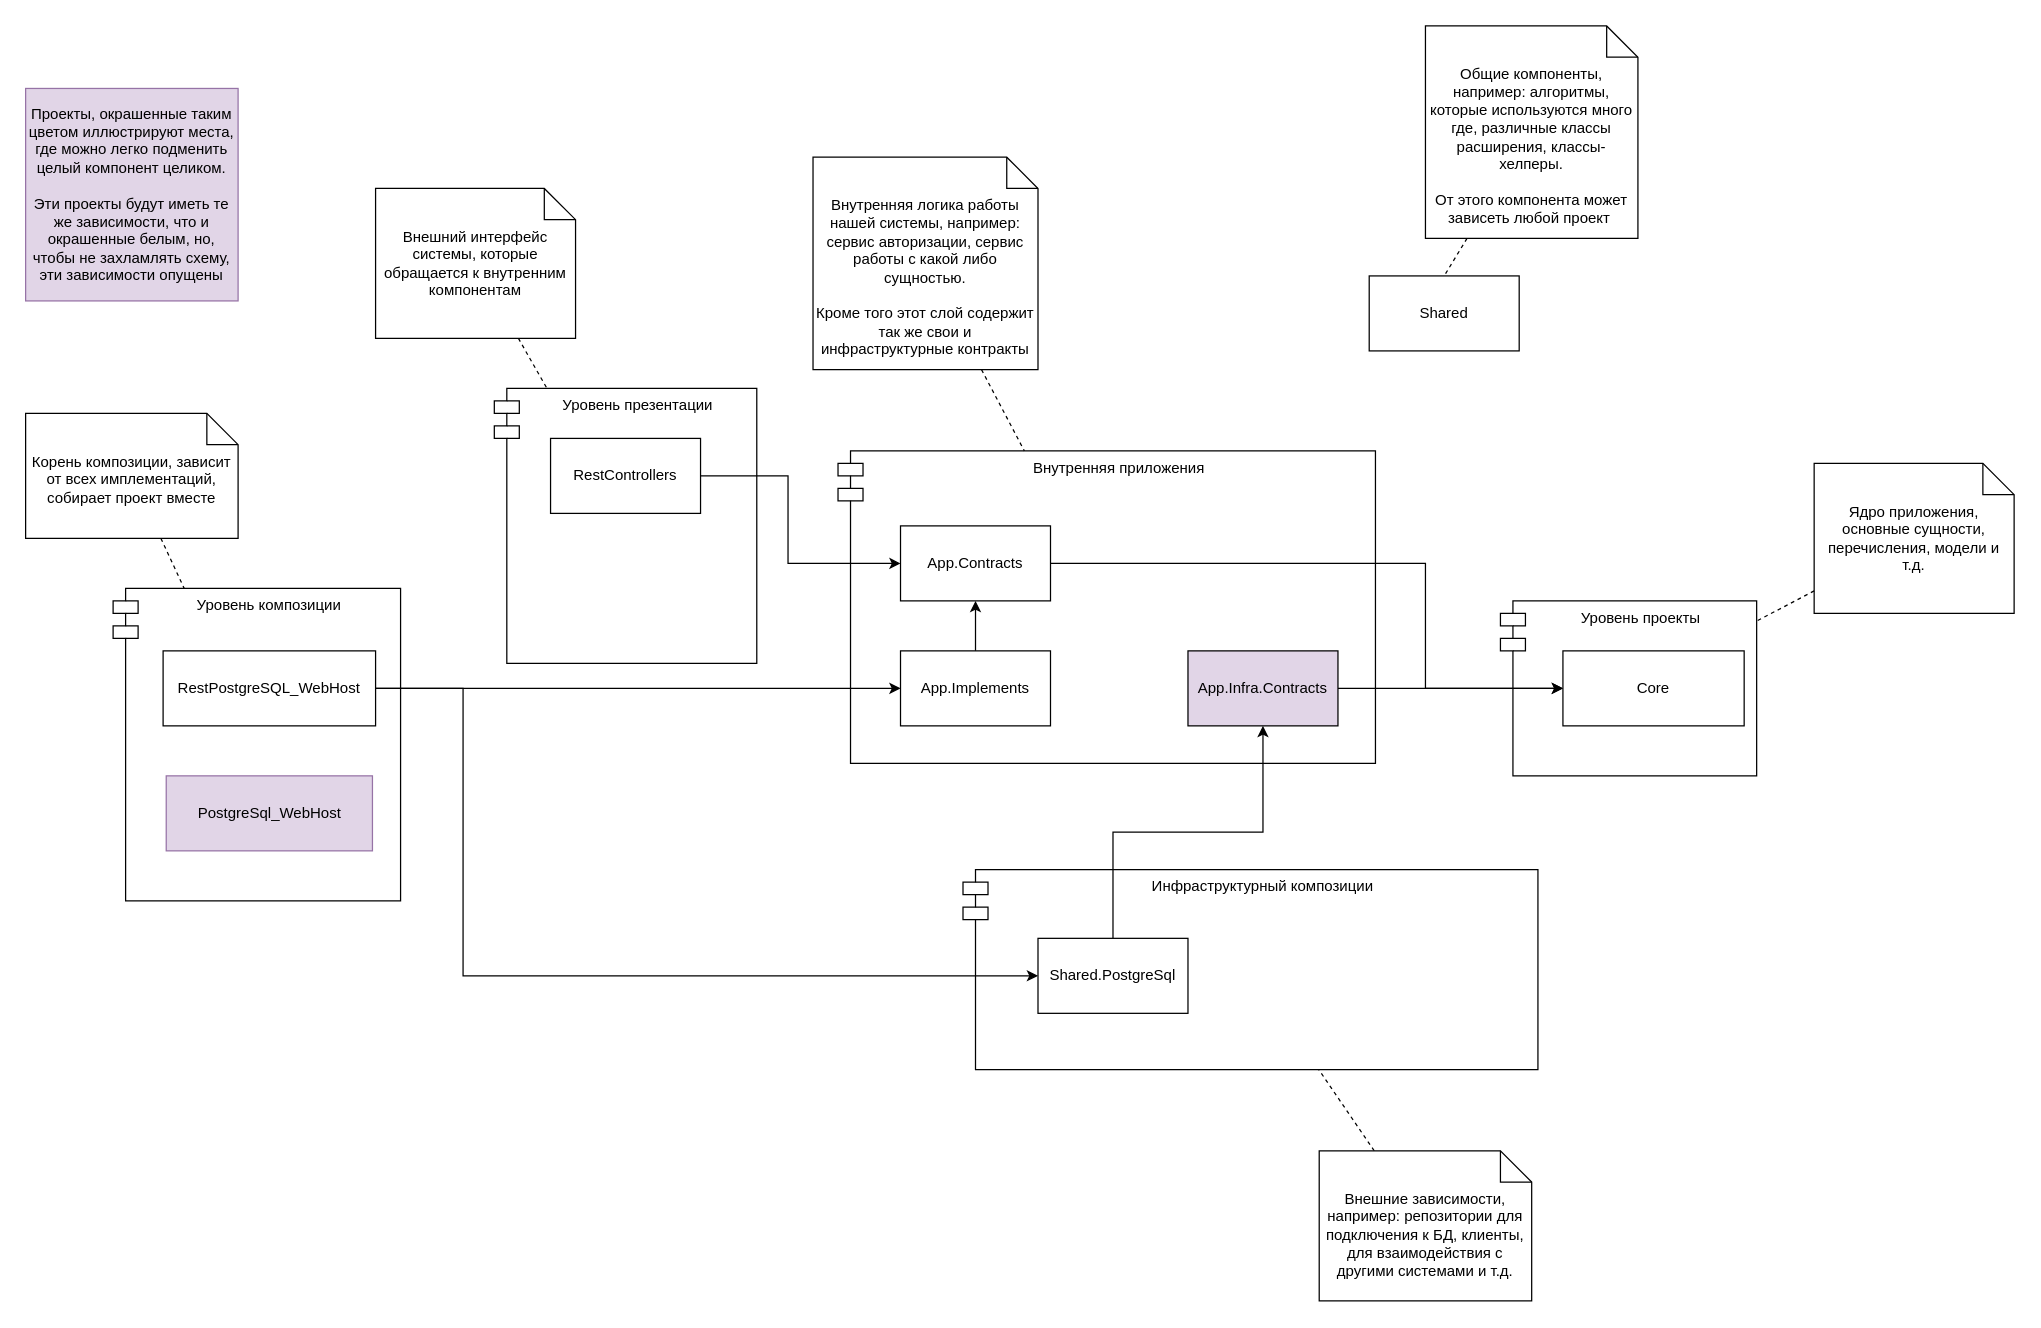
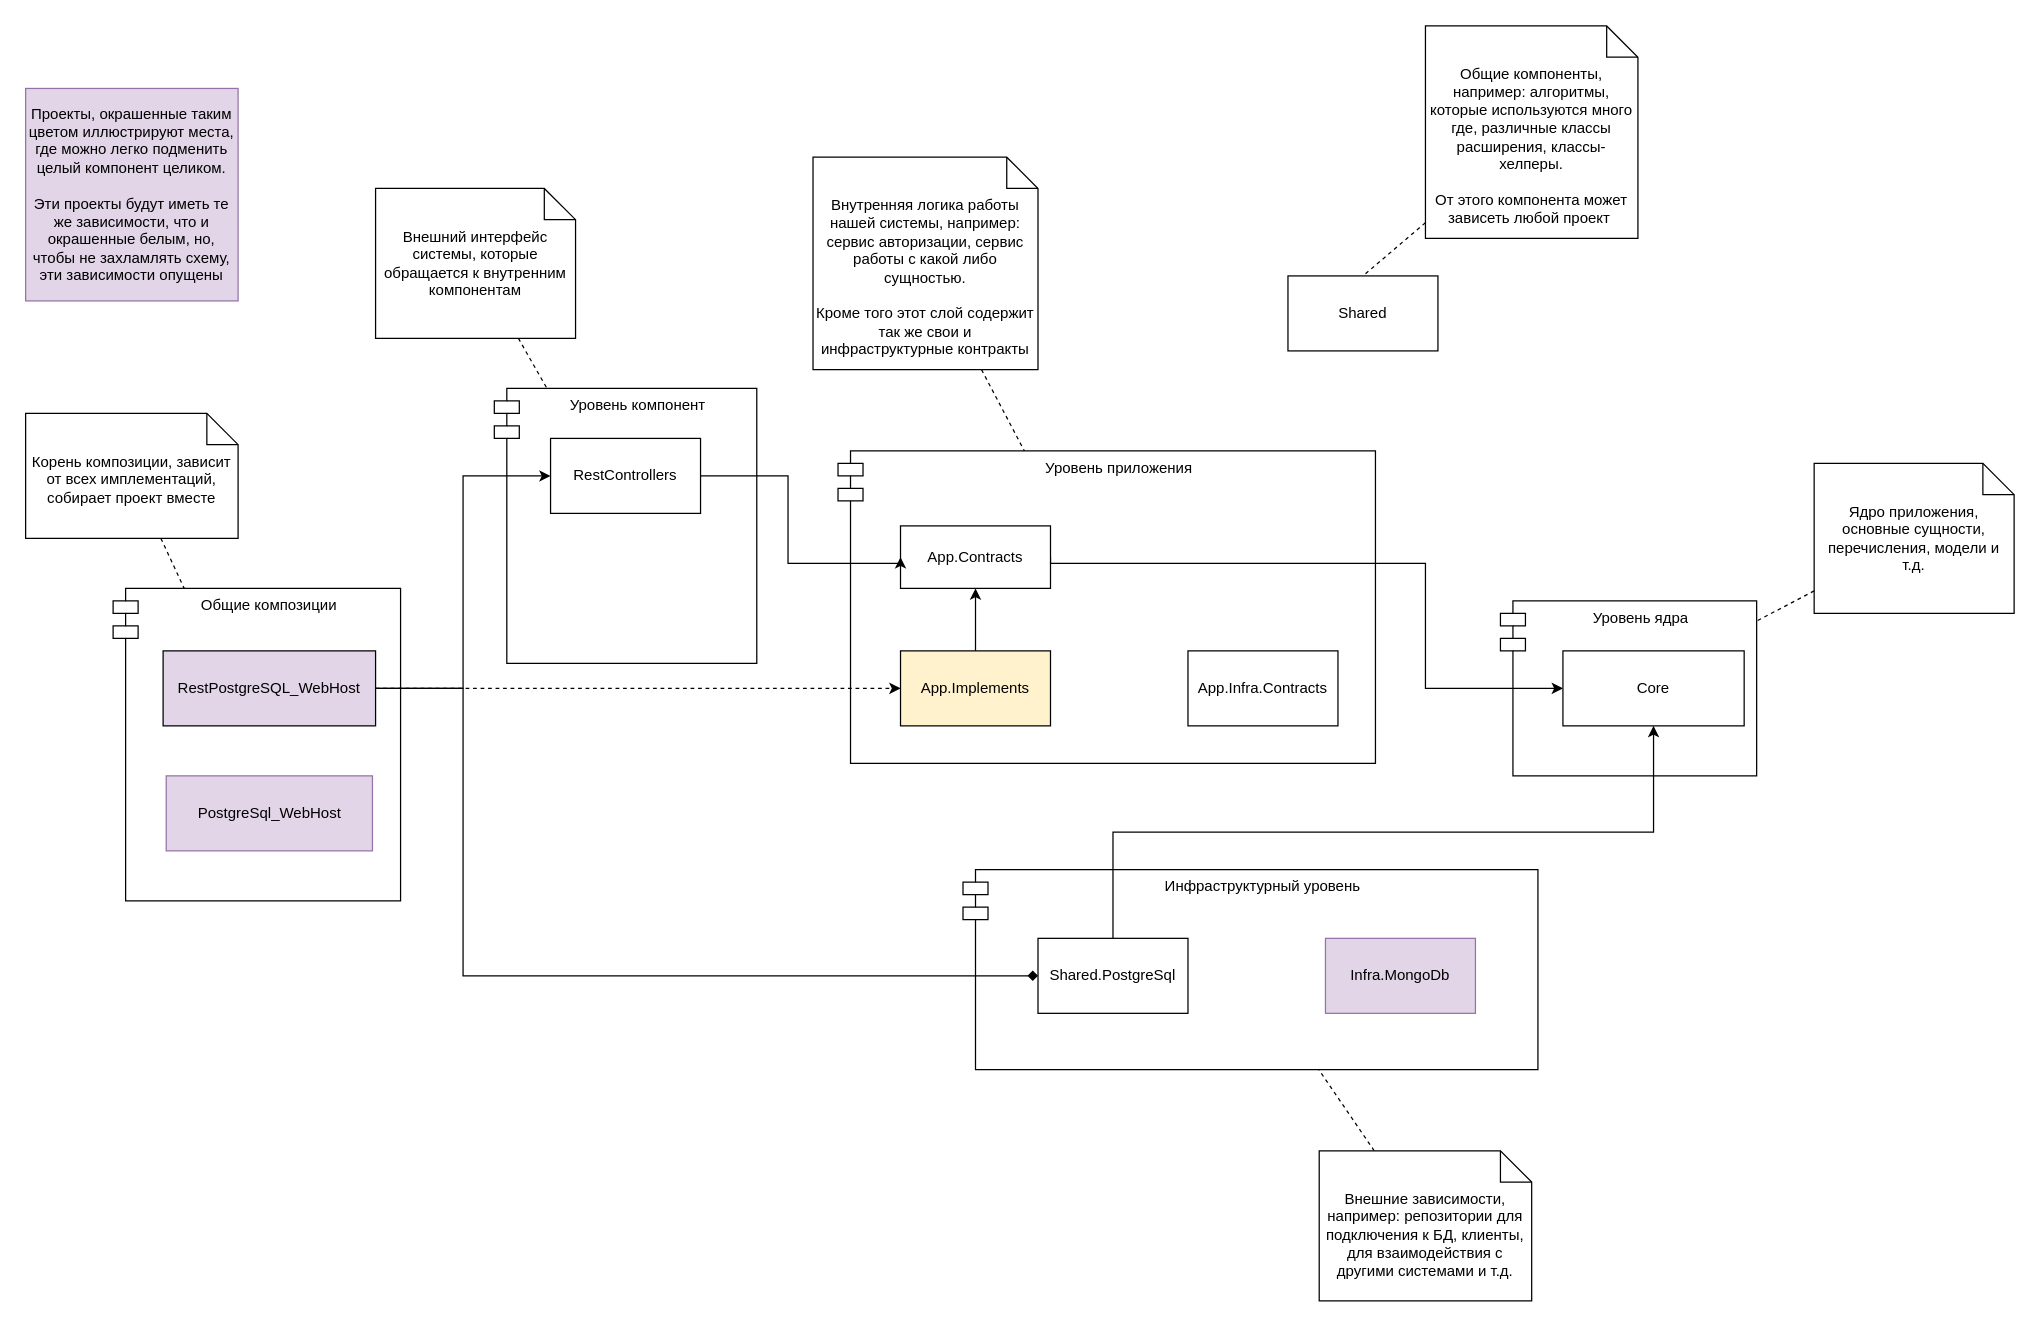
  <mxCell id="0" />
  <mxCell id="1" parent="0" />
- <mxCell id="2" value="Уровень проекты" style="shape=module;align=left;spacingLeft=20;align=center;verticalAlign=top;whiteSpace=wrap;html=1;" vertex="1" parent="1"><mxGeometry x="1200" y="480" width="205" height="140" as="geometry" /></mxCell>
- <mxCell id="3" value="Уровень композиции" style="shape=module;align=left;spacingLeft=20;align=center;verticalAlign=top;whiteSpace=wrap;html=1;" vertex="1" parent="1"><mxGeometry x="90" y="470" width="230" height="250" as="geometry" /></mxCell>
- <mxCell id="4" value="Уровень презентации" style="shape=module;align=left;spacingLeft=20;align=center;verticalAlign=top;whiteSpace=wrap;html=1;" vertex="1" parent="1"><mxGeometry x="395" y="310" width="210" height="220" as="geometry" /></mxCell>
- <mxCell id="5" value="Внутренняя приложения" style="shape=module;align=left;spacingLeft=20;align=center;verticalAlign=top;whiteSpace=wrap;html=1;" parent="1" vertex="1"><mxGeometry x="670" y="360" width="430" height="250" as="geometry" /></mxCell>
+ <mxCell id="2" value="Уровень ядра" style="shape=module;align=left;spacingLeft=20;align=center;verticalAlign=top;whiteSpace=wrap;html=1;" vertex="1" parent="1"><mxGeometry x="1200" y="480" width="205" height="140" as="geometry" /></mxCell>
+ <mxCell id="3" value="Общие композиции" style="shape=module;align=left;spacingLeft=20;align=center;verticalAlign=top;whiteSpace=wrap;html=1;" vertex="1" parent="1"><mxGeometry x="90" y="470" width="230" height="250" as="geometry" /></mxCell>
+ <mxCell id="4" value="Уровень компонент" style="shape=module;align=left;spacingLeft=20;align=center;verticalAlign=top;whiteSpace=wrap;html=1;" vertex="1" parent="1"><mxGeometry x="395" y="310" width="210" height="220" as="geometry" /></mxCell>
+ <mxCell id="5" value="Уровень приложения" style="shape=module;align=left;spacingLeft=20;align=center;verticalAlign=top;whiteSpace=wrap;html=1;" parent="1" vertex="1"><mxGeometry x="670" y="360" width="430" height="250" as="geometry" /></mxCell>
  <mxCell id="6" value="Core" style="rounded=0;whiteSpace=wrap;html=1;" parent="1" vertex="1"><mxGeometry x="1250" y="520" width="145" height="60" as="geometry" /></mxCell>
  <mxCell id="7" style="edgeStyle=orthogonalEdgeStyle;rounded=0;orthogonalLoop=1;jettySize=auto;html=1;exitX=1;exitY=0.5;exitDx=0;exitDy=0;entryX=0;entryY=0.5;entryDx=0;entryDy=0;" parent="1" source="8" target="6" edge="1"><mxGeometry relative="1" as="geometry"><Array as="points"><mxPoint x="1140" y="450" /><mxPoint x="1140" y="550" /></Array></mxGeometry></mxCell>
- <mxCell id="8" value="App.Contracts" style="rounded=0;whiteSpace=wrap;html=1;" parent="1" vertex="1"><mxGeometry x="720" y="420" width="120" height="60" as="geometry" /></mxCell>
+ <mxCell id="8" value="App.Contracts" style="rounded=0;whiteSpace=wrap;html=1;" parent="1" vertex="1"><mxGeometry x="720" y="420" width="120" height="50" as="geometry" /></mxCell>
  <mxCell id="9" style="edgeStyle=orthogonalEdgeStyle;rounded=0;orthogonalLoop=1;jettySize=auto;html=1;exitX=0.5;exitY=0;exitDx=0;exitDy=0;entryX=0.5;entryY=1;entryDx=0;entryDy=0;" parent="1" source="11" target="8" edge="1"><mxGeometry relative="1" as="geometry" /></mxCell>
- <mxCell id="10" value="Инфраструктурный композиции" style="shape=module;align=left;spacingLeft=20;align=center;verticalAlign=top;whiteSpace=wrap;html=1;" parent="1" vertex="1"><mxGeometry x="770" y="695" width="460" height="160" as="geometry" /></mxCell>
- <mxCell id="11" value="App.Implements" style="rounded=0;whiteSpace=wrap;html=1;" parent="1" vertex="1"><mxGeometry x="720" y="520" width="120" height="60" as="geometry" /></mxCell>
- <mxCell id="12" style="edgeStyle=orthogonalEdgeStyle;rounded=0;orthogonalLoop=1;jettySize=auto;html=1;exitX=0.5;exitY=0;exitDx=0;exitDy=0;entryX=0.5;entryY=1;entryDx=0;entryDy=0;" parent="1" source="13" target="34" edge="1"><mxGeometry relative="1" as="geometry"><mxPoint x="970" y="780" as="targetPoint" /></mxGeometry></mxCell>
+ <mxCell id="10" value="Инфраструктурный уровень" style="shape=module;align=left;spacingLeft=20;align=center;verticalAlign=top;whiteSpace=wrap;html=1;" parent="1" vertex="1"><mxGeometry x="770" y="695" width="460" height="160" as="geometry" /></mxCell>
+ <mxCell id="11" value="App.Implements" style="rounded=0;whiteSpace=wrap;html=1;fillColor=#fff2cc;" parent="1" vertex="1"><mxGeometry x="720" y="520" width="120" height="60" as="geometry" /></mxCell>
+ <mxCell id="12" style="edgeStyle=orthogonalEdgeStyle;rounded=0;orthogonalLoop=1;jettySize=auto;html=1;exitX=0.5;exitY=0;exitDx=0;exitDy=0;" parent="1" source="13" target="6" edge="1"><mxGeometry relative="1" as="geometry"><mxPoint x="970" y="780" as="targetPoint" /></mxGeometry></mxCell>
  <mxCell id="13" value="Shared.PostgreSql" style="rounded=0;whiteSpace=wrap;html=1;" parent="1" vertex="1"><mxGeometry x="830" y="750" width="120" height="60" as="geometry" /></mxCell>
  <mxCell id="14" style="edgeStyle=orthogonalEdgeStyle;rounded=0;orthogonalLoop=1;jettySize=auto;html=1;exitX=1;exitY=0.5;exitDx=0;exitDy=0;entryX=0;entryY=0.5;entryDx=0;entryDy=0;" parent="1" source="15" target="8" edge="1"><mxGeometry relative="1" as="geometry"><Array as="points"><mxPoint x="630" y="380" /><mxPoint x="630" y="450" /></Array></mxGeometry></mxCell>
  <mxCell id="15" value="RestControllers" style="rounded=0;whiteSpace=wrap;html=1;" parent="1" vertex="1"><mxGeometry x="440" y="350" width="120" height="60" as="geometry" /></mxCell>
- <mxCell id="16" style="edgeStyle=orthogonalEdgeStyle;rounded=0;orthogonalLoop=1;jettySize=auto;html=1;exitX=1;exitY=0.5;exitDx=0;exitDy=0;entryX=0;entryY=0.5;entryDx=0;entryDy=0;" parent="1" source="19" target="11" edge="1"><mxGeometry relative="1" as="geometry" /></mxCell>
- <mxCell id="17" style="edgeStyle=orthogonalEdgeStyle;rounded=0;orthogonalLoop=1;jettySize=auto;html=1;exitX=1;exitY=0.5;exitDx=0;exitDy=0;entryX=0;entryY=0.5;entryDx=0;entryDy=0;" parent="1" source="19" target="13" edge="1"><mxGeometry relative="1" as="geometry"><Array as="points"><mxPoint x="370" y="550" /><mxPoint x="370" y="780" /></Array></mxGeometry></mxCell>
- <mxCell id="19" value="RestPostgreSQL_WebHost" style="rounded=0;whiteSpace=wrap;html=1;" parent="1" vertex="1"><mxGeometry x="130" y="520" width="170" height="60" as="geometry" /></mxCell>
- <mxCell id="20" value="Shared" style="rounded=0;whiteSpace=wrap;html=1;" parent="1" vertex="1"><mxGeometry x="1095" y="220" width="120" height="60" as="geometry" /></mxCell>
+ <mxCell id="16" style="edgeStyle=orthogonalEdgeStyle;rounded=0;orthogonalLoop=1;jettySize=auto;html=1;exitX=1;exitY=0.5;exitDx=0;exitDy=0;entryX=0;entryY=0.5;entryDx=0;entryDy=0;dashed=1;" parent="1" source="19" target="11" edge="1"><mxGeometry relative="1" as="geometry" /></mxCell>
+ <mxCell id="17" style="edgeStyle=orthogonalEdgeStyle;rounded=0;orthogonalLoop=1;jettySize=auto;html=1;exitX=1;exitY=0.5;exitDx=0;exitDy=0;entryX=0;entryY=0.5;entryDx=0;entryDy=0;endArrow=diamond;" parent="1" source="19" target="13" edge="1"><mxGeometry relative="1" as="geometry"><Array as="points"><mxPoint x="370" y="550" /><mxPoint x="370" y="780" /></Array></mxGeometry></mxCell>
+ <mxCell id="18" style="edgeStyle=orthogonalEdgeStyle;rounded=0;orthogonalLoop=1;jettySize=auto;html=1;exitX=1;exitY=0.5;exitDx=0;exitDy=0;entryX=0;entryY=0.5;entryDx=0;entryDy=0;" parent="1" source="19" target="15" edge="1"><mxGeometry relative="1" as="geometry"><Array as="points"><mxPoint x="370" y="550" /><mxPoint x="370" y="380" /></Array></mxGeometry></mxCell>
+ <mxCell id="19" value="RestPostgreSQL_WebHost" style="rounded=0;whiteSpace=wrap;html=1;fillColor=#e1d5e7;" parent="1" vertex="1"><mxGeometry x="130" y="520" width="170" height="60" as="geometry" /></mxCell>
+ <mxCell id="20" value="Shared" style="rounded=0;whiteSpace=wrap;html=1;" parent="1" vertex="1"><mxGeometry x="1030" y="220" width="120" height="60" as="geometry" /></mxCell>
  <mxCell id="21" style="rounded=0;orthogonalLoop=1;jettySize=auto;html=1;endArrow=none;startFill=0;dashed=1;" parent="1" source="22" target="10" edge="1"><mxGeometry relative="1" as="geometry" /></mxCell>
  <mxCell id="22" value="Внешние зависимости, например: репозитории для подключения к БД, клиенты, для взаимодействия с другими системами и т.д." style="shape=note2;boundedLbl=1;whiteSpace=wrap;html=1;size=25;verticalAlign=top;align=center;" parent="1" vertex="1"><mxGeometry x="1055" y="920" width="170" height="120" as="geometry" /></mxCell>
  <mxCell id="23" style="rounded=0;orthogonalLoop=1;jettySize=auto;html=1;entryX=0.5;entryY=0;entryDx=0;entryDy=0;endArrow=none;startFill=0;dashed=1;" parent="1" source="24" target="20" edge="1"><mxGeometry relative="1" as="geometry" /></mxCell>
  <mxCell id="24" value="Общие компоненты, например: алгоритмы, которые используются много где, различные классы расширения, классы-хелперы. &lt;br&gt;&lt;br&gt;От этого компонента может зависеть любой проект&amp;nbsp;" style="shape=note2;boundedLbl=1;whiteSpace=wrap;html=1;size=25;verticalAlign=top;align=center;" parent="1" vertex="1"><mxGeometry x="1140" y="20" width="170" height="170" as="geometry" /></mxCell>
  <mxCell id="25" style="rounded=0;orthogonalLoop=1;jettySize=auto;html=1;dashed=1;endArrow=none;startFill=0;" parent="1" source="26" target="5" edge="1"><mxGeometry relative="1" as="geometry" /></mxCell>
  <mxCell id="26" value="Внутренняя логика работы нашей системы, например: сервис авторизации, сервис работы с какой либо сущностью.&lt;br&gt;&lt;div&gt;&lt;br&gt;&lt;/div&gt;&lt;div&gt;Кроме того этот слой содержит так же свои и инфраструктурные контракты&lt;/div&gt;&lt;div&gt;&lt;br&gt;&lt;/div&gt;" style="shape=note2;boundedLbl=1;whiteSpace=wrap;html=1;size=25;verticalAlign=top;align=center;" parent="1" vertex="1"><mxGeometry x="650" y="125" width="180" height="170" as="geometry" /></mxCell>
  <mxCell id="27" style="rounded=0;orthogonalLoop=1;jettySize=auto;html=1;endArrow=none;startFill=0;dashed=1;" parent="1" source="28" target="3" edge="1"><mxGeometry relative="1" as="geometry" /></mxCell>
  <mxCell id="28" value="Корень композиции, зависит от всех имплементаций, собирает проект вместе" style="shape=note2;boundedLbl=1;whiteSpace=wrap;html=1;size=25;verticalAlign=top;align=center;" parent="1" vertex="1"><mxGeometry x="20" y="330" width="170" height="100" as="geometry" /></mxCell>
  <mxCell id="29" value="Внешний интерфейс системы, которые обращается к внутренним компонентам" style="shape=note2;boundedLbl=1;whiteSpace=wrap;html=1;size=25;verticalAlign=top;align=center;" parent="1" vertex="1"><mxGeometry x="300" y="150" width="160" height="120" as="geometry" /></mxCell>
  <mxCell id="30" style="rounded=0;orthogonalLoop=1;jettySize=auto;html=1;dashed=1;endArrow=none;startFill=0;" parent="1" source="29" target="4" edge="1"><mxGeometry relative="1" as="geometry"><mxPoint x="682" y="290" as="sourcePoint" /><mxPoint x="719" y="350" as="targetPoint" /></mxGeometry></mxCell>
  <mxCell id="31" value="Ядро приложения, основные сущности, перечисления, модели и т.д." style="shape=note2;boundedLbl=1;whiteSpace=wrap;html=1;size=25;verticalAlign=top;align=center;" parent="1" vertex="1"><mxGeometry x="1451" y="370" width="160" height="120" as="geometry" /></mxCell>
  <mxCell id="32" style="rounded=0;orthogonalLoop=1;jettySize=auto;html=1;endArrow=none;startFill=0;dashed=1;" parent="1" source="31" target="2" edge="1"><mxGeometry relative="1" as="geometry"><mxPoint x="1150" y="187" as="sourcePoint" /><mxPoint x="1100" y="230" as="targetPoint" /></mxGeometry></mxCell>
- <mxCell id="33" style="edgeStyle=orthogonalEdgeStyle;rounded=0;orthogonalLoop=1;jettySize=auto;html=1;exitX=1;exitY=0.5;exitDx=0;exitDy=0;entryX=0;entryY=0.5;entryDx=0;entryDy=0;" edge="1" parent="1" source="34" target="6"><mxGeometry relative="1" as="geometry"><mxPoint x="1160" y="580" as="targetPoint" /><Array as="points"><mxPoint x="1210" y="550" /><mxPoint x="1210" y="550" /></Array></mxGeometry></mxCell>
- <mxCell id="34" value="App.Infra.Contracts" style="rounded=0;whiteSpace=wrap;html=1;fillColor=#e1d5e7;" vertex="1" parent="1"><mxGeometry x="950" y="520" width="120" height="60" as="geometry" /></mxCell>
+ <mxCell id="34" value="App.Infra.Contracts" style="rounded=0;whiteSpace=wrap;html=1;" vertex="1" parent="1"><mxGeometry x="950" y="520" width="120" height="60" as="geometry" /></mxCell>
+ <mxCell id="35" value="Infra.MongoDb" style="rounded=0;whiteSpace=wrap;html=1;fillColor=#e1d5e7;strokeColor=#9673a6;" vertex="1" parent="1"><mxGeometry x="1060" y="750" width="120" height="60" as="geometry" /></mxCell>
  <mxCell id="36" value="PostgreSql_WebHost" style="rounded=0;whiteSpace=wrap;html=1;fillColor=#e1d5e7;strokeColor=#9673a6;" vertex="1" parent="1"><mxGeometry x="132.5" y="620" width="165" height="60" as="geometry" /></mxCell>
  <mxCell id="37" value="Проекты, окрашенные таким цветом иллюстрируют места, где можно легко подменить целый компонент целиком.&lt;br&gt;&lt;br&gt;Эти проекты будут иметь те же зависимости, что и окрашенные белым, но, чтобы не захламлять схему, эти зависимости опущены" style="text;html=1;align=center;verticalAlign=middle;whiteSpace=wrap;rounded=0;fillColor=#e1d5e7;strokeColor=#9673a6;" vertex="1" parent="1"><mxGeometry x="20" y="70" width="170" height="170" as="geometry" /></mxCell>
